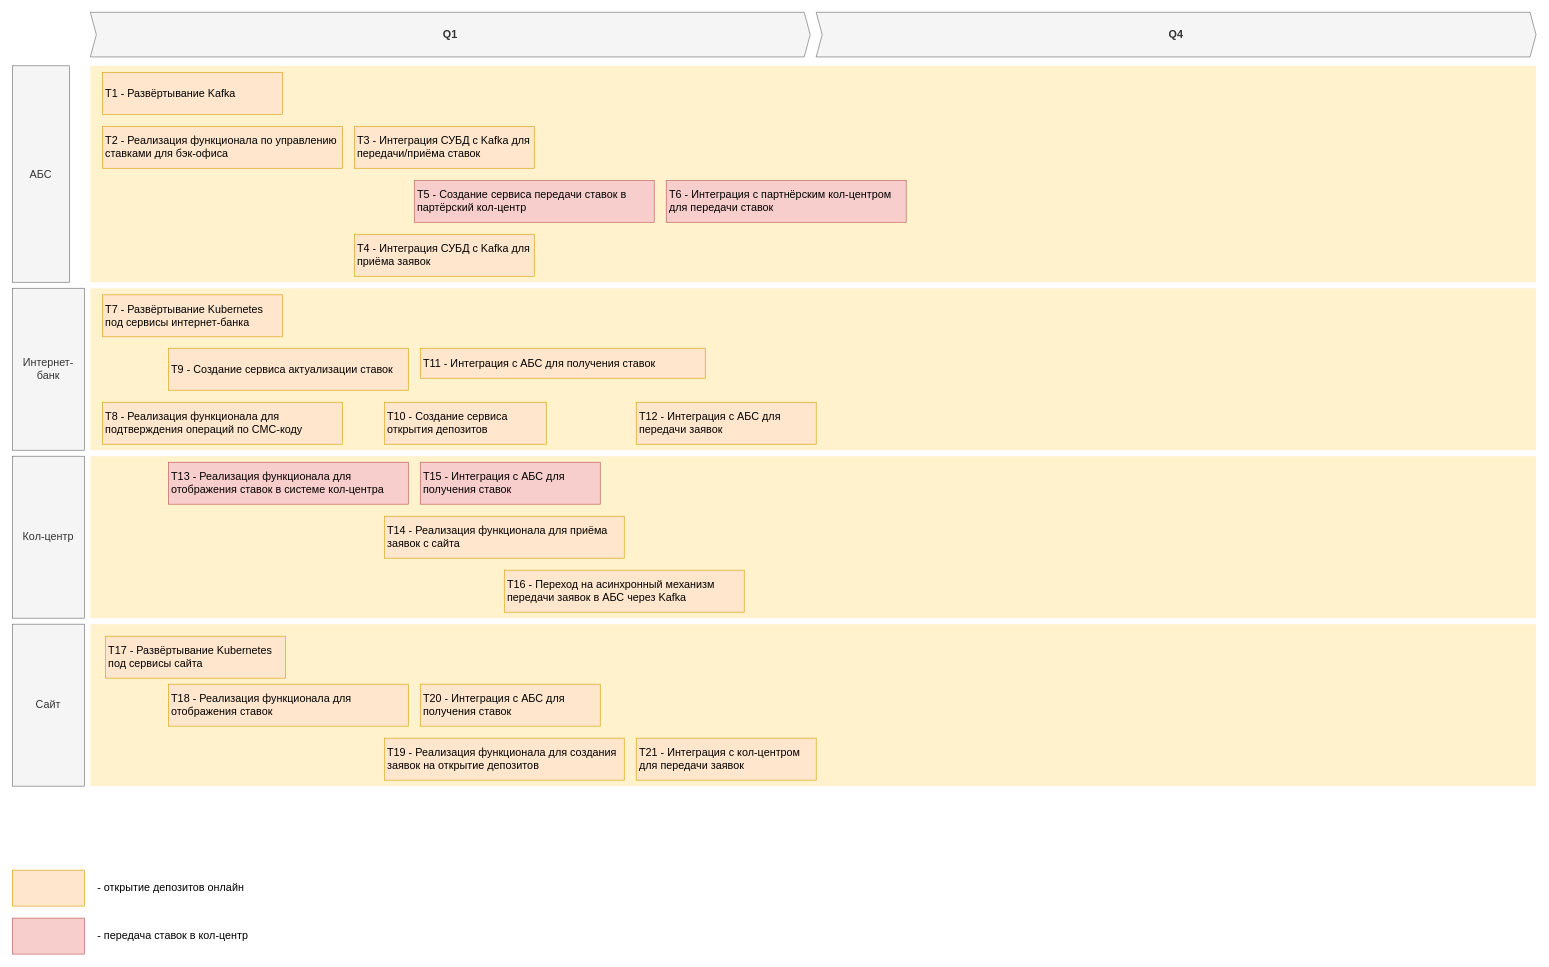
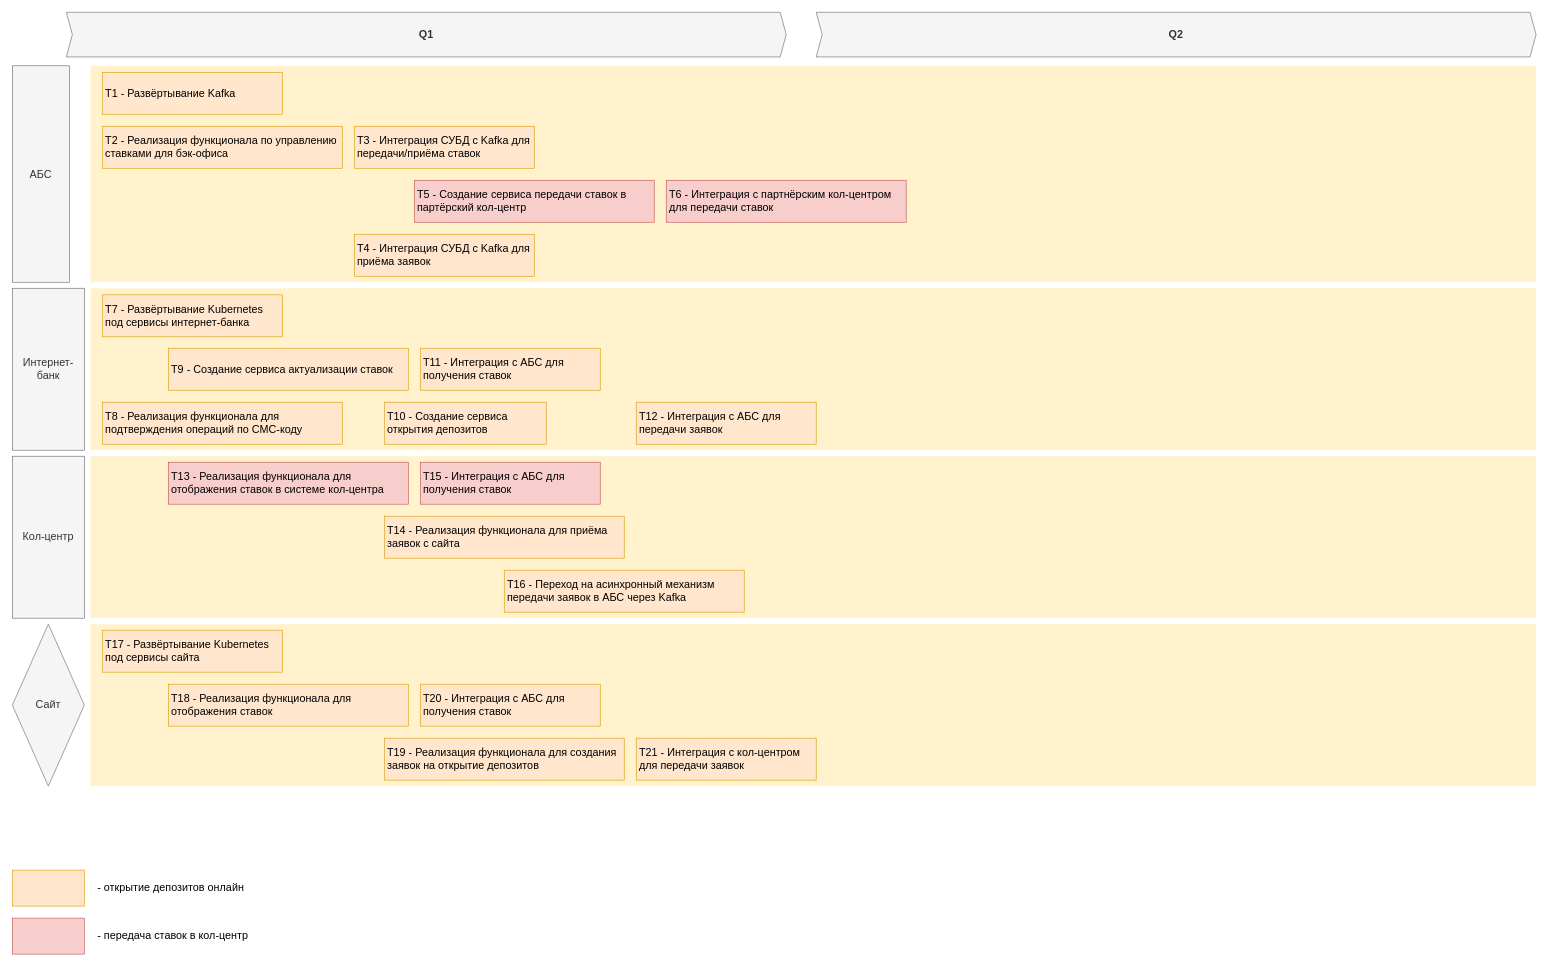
  <mxCell id="0" />
  <mxCell id="1" parent="0" />
  <mxCell id="2" value="" style="shape=rect;fillColor=#fff2cc;strokeColor=none;fontSize=24;html=1;whiteSpace=wrap;align=left;verticalAlign=top;spacing=5;rounded=0;" parent="1" vertex="1"><mxGeometry x="150" y="480" width="2410" height="270" as="geometry" /></mxCell>
  <mxCell id="3" value="" style="shape=rect;fillColor=#fff2cc;strokeColor=none;fontSize=24;html=1;whiteSpace=wrap;align=left;verticalAlign=top;spacing=5;rounded=0;" parent="1" vertex="1"><mxGeometry x="150" y="109.2" width="2410" height="360.8" as="geometry" /></mxCell>
  <mxCell id="4" value="T1 - Развёртывание Kafka" style="shape=rect;fillColor=#ffe6cc;strokeColor=#d79b00;fontSize=18;html=1;whiteSpace=wrap;align=left;verticalAlign=middle;spacing=5;rounded=0;" parent="1" vertex="1"><mxGeometry x="170" y="120" width="300" height="70" as="geometry" /></mxCell>
  <mxCell id="5" value="&lt;span style=&quot;&quot;&gt;T3 -&amp;nbsp;&lt;/span&gt;Интеграция СУБД с Kafka для передачи/приёма ставок" style="shape=rect;fillColor=#ffe6cc;strokeColor=#d79b00;fontSize=18;html=1;whiteSpace=wrap;align=left;verticalAlign=middle;spacing=5;rounded=0;" parent="1" vertex="1"><mxGeometry x="590" y="210" width="300" height="70" as="geometry" /></mxCell>
  <mxCell id="6" value="АБС" style="rounded=0;whiteSpace=wrap;html=1;fillColor=#f5f5f5;fontColor=#333333;strokeColor=#666666;fontSize=18;" parent="1" vertex="1"><mxGeometry x="20" y="109.2" width="95" height="360.8" as="geometry" /></mxCell>
  <mxCell id="7" value="Интернет-банк" style="rounded=0;whiteSpace=wrap;html=1;fillColor=#f5f5f5;fontColor=#333333;strokeColor=#666666;fontSize=18;" parent="1" vertex="1"><mxGeometry x="20" y="480" width="120" height="270" as="geometry" /></mxCell>
- <mxCell id="8" value="Q1" style="shape=step;perimeter=stepPerimeter;whiteSpace=wrap;html=1;fixedSize=1;size=10;fillColor=#f5f5f5;strokeColor=#666666;fontSize=18;fontStyle=1;align=center;rounded=0;fontColor=#333333;" parent="1" vertex="1"><mxGeometry x="150" y="20" width="1200" height="74.4" as="geometry" /></mxCell>
+ <mxCell id="8" value="Q1" style="shape=step;perimeter=stepPerimeter;whiteSpace=wrap;html=1;fixedSize=1;size=10;fillColor=#f5f5f5;strokeColor=#666666;fontSize=18;fontStyle=1;align=center;rounded=0;fontColor=#333333;" parent="1" vertex="1"><mxGeometry x="110" y="20" width="1200" height="74.4" as="geometry" /></mxCell>
  <mxCell id="9" value="T2 - Реализация функционала по управлению ставками для бэк-офиса" style="shape=rect;fillColor=#ffe6cc;strokeColor=#d79b00;fontSize=18;html=1;whiteSpace=wrap;align=left;verticalAlign=middle;spacing=5;rounded=0;" parent="1" vertex="1"><mxGeometry x="170" y="210" width="400" height="70" as="geometry" /></mxCell>
  <mxCell id="10" value="&lt;span style=&quot;font-size: 18px;&quot;&gt;T4 -&amp;nbsp;&lt;/span&gt;Интеграция СУБД с Kafka для приёма заявок&amp;nbsp;" style="shape=rect;fillColor=#ffe6cc;strokeColor=#d79b00;fontSize=18;html=1;whiteSpace=wrap;align=left;verticalAlign=middle;spacing=5;rounded=0;" parent="1" vertex="1"><mxGeometry x="590" y="390" width="300" height="70" as="geometry" /></mxCell>
  <mxCell id="11" value="&lt;span style=&quot;&quot;&gt;T5 -&amp;nbsp;&lt;/span&gt;Создание сервиса передачи ставок в партёрский кол-центр" style="shape=rect;fillColor=#f8cecc;strokeColor=#b85450;fontSize=18;html=1;whiteSpace=wrap;align=left;verticalAlign=middle;spacing=5;rounded=0;" parent="1" vertex="1"><mxGeometry x="690" y="300" width="400" height="70" as="geometry" /></mxCell>
  <mxCell id="12" value="&lt;span style=&quot;&quot;&gt;T6 -&amp;nbsp;&lt;/span&gt;Интеграция с партнёрским кол-центром для передачи ставок" style="shape=rect;fillColor=#f8cecc;strokeColor=#b85450;fontSize=18;html=1;whiteSpace=wrap;align=left;verticalAlign=middle;spacing=5;rounded=0;" parent="1" vertex="1"><mxGeometry x="1110" y="300" width="400" height="70" as="geometry" /></mxCell>
- <mxCell id="13" value="Q4" style="shape=step;perimeter=stepPerimeter;whiteSpace=wrap;html=1;fixedSize=1;size=10;fillColor=#f5f5f5;strokeColor=#666666;fontSize=18;fontStyle=1;align=center;rounded=0;fontColor=#333333;" parent="1" vertex="1"><mxGeometry x="1360" y="20" width="1200" height="74.4" as="geometry" /></mxCell>
- <mxCell id="14" value="T11 - Интеграция с АБС для получения ставок" style="shape=rect;fillColor=#ffe6cc;strokeColor=#d79b00;fontSize=18;html=1;whiteSpace=wrap;align=left;verticalAlign=middle;spacing=5;rounded=0;" parent="1" vertex="1"><mxGeometry x="700" y="580" width="475" height="50" as="geometry" /></mxCell>
+ <mxCell id="13" value="Q2" style="shape=step;perimeter=stepPerimeter;whiteSpace=wrap;html=1;fixedSize=1;size=10;fillColor=#f5f5f5;strokeColor=#666666;fontSize=18;fontStyle=1;align=center;rounded=0;fontColor=#333333;" parent="1" vertex="1"><mxGeometry x="1360" y="20" width="1200" height="74.4" as="geometry" /></mxCell>
+ <mxCell id="14" value="T11 - Интеграция с АБС для получения ставок" style="shape=rect;fillColor=#ffe6cc;strokeColor=#d79b00;fontSize=18;html=1;whiteSpace=wrap;align=left;verticalAlign=middle;spacing=5;rounded=0;" parent="1" vertex="1"><mxGeometry x="700" y="580" width="300" height="70" as="geometry" /></mxCell>
  <mxCell id="15" value="T12 - Интеграция с АБС для передачи заявок" style="shape=rect;fillColor=#ffe6cc;strokeColor=#d79b00;fontSize=18;html=1;whiteSpace=wrap;align=left;verticalAlign=middle;spacing=5;rounded=0;" parent="1" vertex="1"><mxGeometry x="1060" y="670" width="300" height="70" as="geometry" /></mxCell>
  <mxCell id="16" value="T8 - Реализация функционала для подтверждения операций по СМС-коду" style="shape=rect;fillColor=#ffe6cc;strokeColor=#d79b00;fontSize=18;html=1;whiteSpace=wrap;align=left;verticalAlign=middle;spacing=5;rounded=0;" parent="1" vertex="1"><mxGeometry x="170" y="670" width="400" height="70" as="geometry" /></mxCell>
  <mxCell id="17" value="T10 - Создание сервиса открытия депозитов" style="shape=rect;fillColor=#ffe6cc;strokeColor=#d79b00;fontSize=18;html=1;whiteSpace=wrap;align=left;verticalAlign=middle;spacing=5;rounded=0;" parent="1" vertex="1"><mxGeometry x="640" y="670" width="270" height="70" as="geometry" /></mxCell>
  <mxCell id="18" value="T9 - Создание сервиса актуализации ставок" style="shape=rect;fillColor=#ffe6cc;strokeColor=#d79b00;fontSize=18;html=1;whiteSpace=wrap;align=left;verticalAlign=middle;spacing=5;rounded=0;" parent="1" vertex="1"><mxGeometry x="280" y="580" width="400" height="70" as="geometry" /></mxCell>
  <mxCell id="19" value="T7 - Развёртывание Kubernetes под сервисы интернет-банка" style="shape=rect;fillColor=#ffe6cc;strokeColor=#d79b00;fontSize=18;html=1;whiteSpace=wrap;align=left;verticalAlign=middle;spacing=5;rounded=0;" parent="1" vertex="1"><mxGeometry x="170" y="491" width="300" height="70" as="geometry" /></mxCell>
  <mxCell id="20" value="" style="shape=rect;fillColor=#fff2cc;strokeColor=none;fontSize=24;html=1;whiteSpace=wrap;align=left;verticalAlign=top;spacing=5;rounded=0;" parent="1" vertex="1"><mxGeometry x="150" y="760" width="2410" height="270" as="geometry" /></mxCell>
  <mxCell id="21" value="Кол-центр" style="rounded=0;whiteSpace=wrap;html=1;fillColor=#f5f5f5;fontColor=#333333;strokeColor=#666666;fontSize=18;" parent="1" vertex="1"><mxGeometry x="20" y="760" width="120" height="270" as="geometry" /></mxCell>
  <mxCell id="22" value="T15 - Интеграция с АБС для получения ставок" style="shape=rect;fillColor=#f8cecc;strokeColor=#b85450;fontSize=18;html=1;whiteSpace=wrap;align=left;verticalAlign=middle;spacing=5;rounded=0;" parent="1" vertex="1"><mxGeometry x="700" y="770" width="300" height="70" as="geometry" /></mxCell>
  <mxCell id="23" value="T16 - Переход на асинхронный механизм передачи заявок в АБС через Kafka" style="shape=rect;fillColor=#ffe6cc;strokeColor=#d79b00;fontSize=18;html=1;whiteSpace=wrap;align=left;verticalAlign=middle;spacing=5;rounded=0;" parent="1" vertex="1"><mxGeometry x="840" y="950" width="400" height="70" as="geometry" /></mxCell>
  <mxCell id="24" value="T14 - Реализация функционала для приёма заявок с сайта" style="shape=rect;fillColor=#ffe6cc;strokeColor=#d79b00;fontSize=18;html=1;whiteSpace=wrap;align=left;verticalAlign=middle;spacing=5;rounded=0;" parent="1" vertex="1"><mxGeometry x="640" y="860" width="400" height="70" as="geometry" /></mxCell>
  <mxCell id="25" value="" style="shape=rect;fillColor=#fff2cc;strokeColor=none;fontSize=24;html=1;whiteSpace=wrap;align=left;verticalAlign=top;spacing=5;rounded=0;" parent="1" vertex="1"><mxGeometry x="150" y="1040" width="2410" height="270" as="geometry" /></mxCell>
- <mxCell id="26" value="Сайт" style="rounded=0;whiteSpace=wrap;html=1;fillColor=#f5f5f5;fontColor=#333333;strokeColor=#666666;fontSize=18;" parent="1" vertex="1"><mxGeometry x="20" y="1040" width="120" height="270" as="geometry" /></mxCell>
+ <mxCell id="26" value="Сайт" style="rhombus;whiteSpace=wrap;html=1;fillColor=#f5f5f5;fontColor=#333333;strokeColor=#666666;fontSize=18;" parent="1" vertex="1"><mxGeometry x="20" y="1040" width="120" height="270" as="geometry" /></mxCell>
  <mxCell id="27" value="T19 - Реализация функционала для создания заявок на открытие депозитов" style="shape=rect;fillColor=#ffe6cc;strokeColor=#d79b00;fontSize=18;html=1;whiteSpace=wrap;align=left;verticalAlign=middle;spacing=5;rounded=0;" parent="1" vertex="1"><mxGeometry x="640" y="1230" width="400" height="70" as="geometry" /></mxCell>
  <mxCell id="28" value="T18 - Реализация функционала для отображения ставок" style="shape=rect;fillColor=#ffe6cc;strokeColor=#d79b00;fontSize=18;html=1;whiteSpace=wrap;align=left;verticalAlign=middle;spacing=5;rounded=0;" parent="1" vertex="1"><mxGeometry x="280" y="1140" width="400" height="70" as="geometry" /></mxCell>
- <mxCell id="29" value="T17 - Развёртывание Kubernetes под сервисы сайта" style="shape=rect;fillColor=#ffe6cc;strokeColor=#d79b00;fontSize=18;html=1;whiteSpace=wrap;align=left;verticalAlign=middle;spacing=5;rounded=0;" parent="1" vertex="1"><mxGeometry x="175" y="1060" width="300" height="70" as="geometry" /></mxCell>
+ <mxCell id="29" value="T17 - Развёртывание Kubernetes под сервисы сайта" style="shape=rect;fillColor=#ffe6cc;strokeColor=#d79b00;fontSize=18;html=1;whiteSpace=wrap;align=left;verticalAlign=middle;spacing=5;rounded=0;" parent="1" vertex="1"><mxGeometry x="170" y="1050" width="300" height="70" as="geometry" /></mxCell>
  <mxCell id="30" value="T20 - Интеграция с АБС для получения ставок" style="shape=rect;fillColor=#ffe6cc;strokeColor=#d79b00;fontSize=18;html=1;whiteSpace=wrap;align=left;verticalAlign=middle;spacing=5;rounded=0;" parent="1" vertex="1"><mxGeometry x="700" y="1140" width="300" height="70" as="geometry" /></mxCell>
  <mxCell id="31" value="T21 - Интеграция с кол-центром для передачи заявок" style="shape=rect;fillColor=#ffe6cc;strokeColor=#d79b00;fontSize=18;html=1;whiteSpace=wrap;align=left;verticalAlign=middle;spacing=5;rounded=0;" parent="1" vertex="1"><mxGeometry x="1060" y="1230" width="300" height="70" as="geometry" /></mxCell>
  <mxCell id="32" value="T13 - Реализация функционала для отображения ставок в системе кол-центра" style="shape=rect;fillColor=#f8cecc;strokeColor=#b85450;fontSize=18;html=1;whiteSpace=wrap;align=left;verticalAlign=middle;spacing=5;rounded=0;" parent="1" vertex="1"><mxGeometry x="280" y="770" width="400" height="70" as="geometry" /></mxCell>
  <mxCell id="33" value="" style="rounded=0;whiteSpace=wrap;html=1;fillColor=#ffe6cc;strokeColor=#d79b00;" parent="1" vertex="1"><mxGeometry x="20" y="1450" width="120" height="60" as="geometry" /></mxCell>
  <mxCell id="34" value="- открытие депозитов онлайн" style="text;html=1;align=left;verticalAlign=middle;whiteSpace=wrap;rounded=0;fontSize=18;" parent="1" vertex="1"><mxGeometry x="160" y="1450" width="300" height="60" as="geometry" /></mxCell>
  <mxCell id="35" value="" style="rounded=0;whiteSpace=wrap;html=1;fillColor=#f8cecc;strokeColor=#b85450;" parent="1" vertex="1"><mxGeometry x="20" y="1530" width="120" height="60" as="geometry" /></mxCell>
  <mxCell id="36" value="- передача ставок в кол-центр" style="text;html=1;align=left;verticalAlign=middle;whiteSpace=wrap;rounded=0;fontSize=18;" parent="1" vertex="1"><mxGeometry x="160" y="1530" width="300" height="60" as="geometry" /></mxCell>
